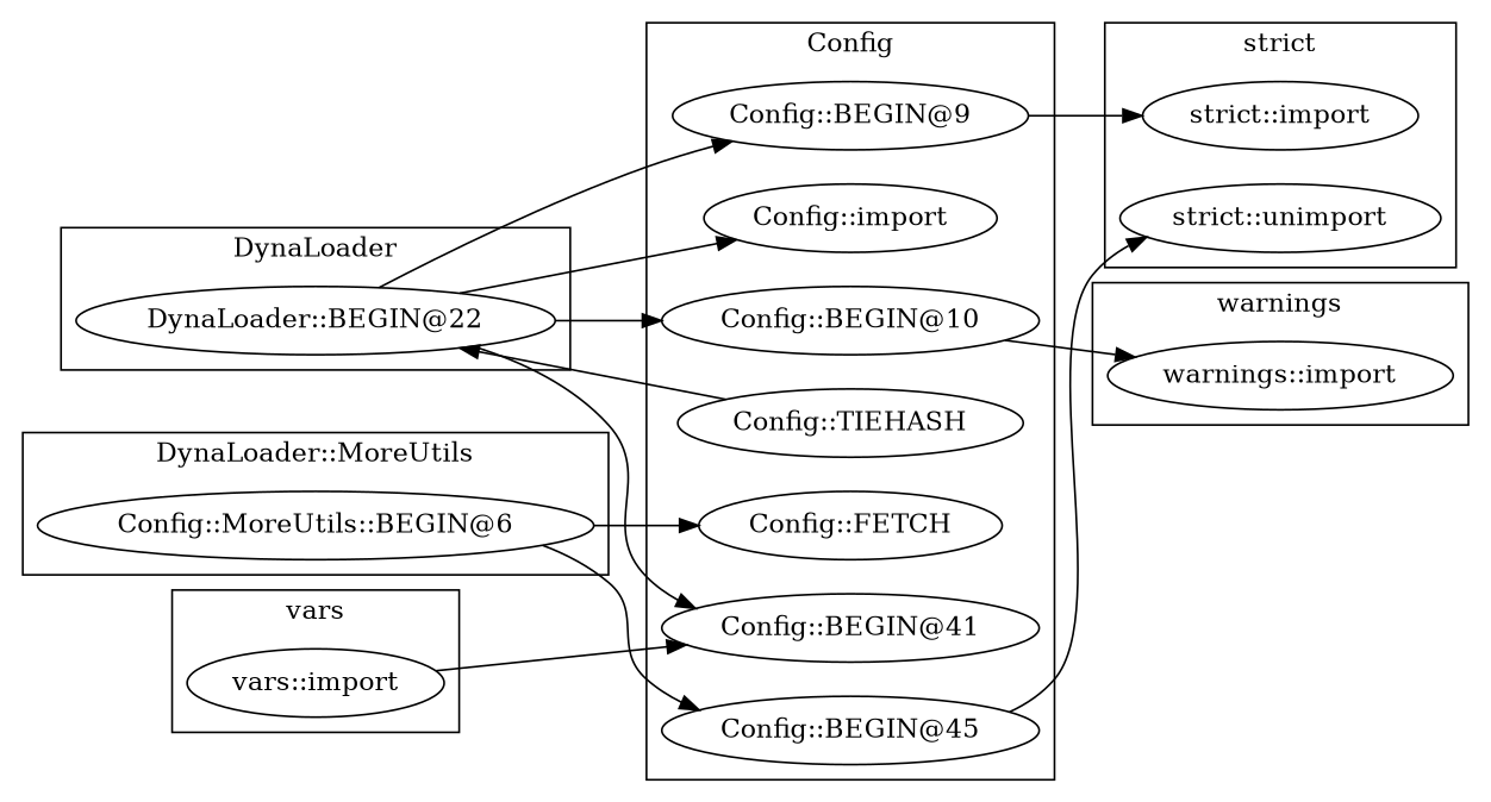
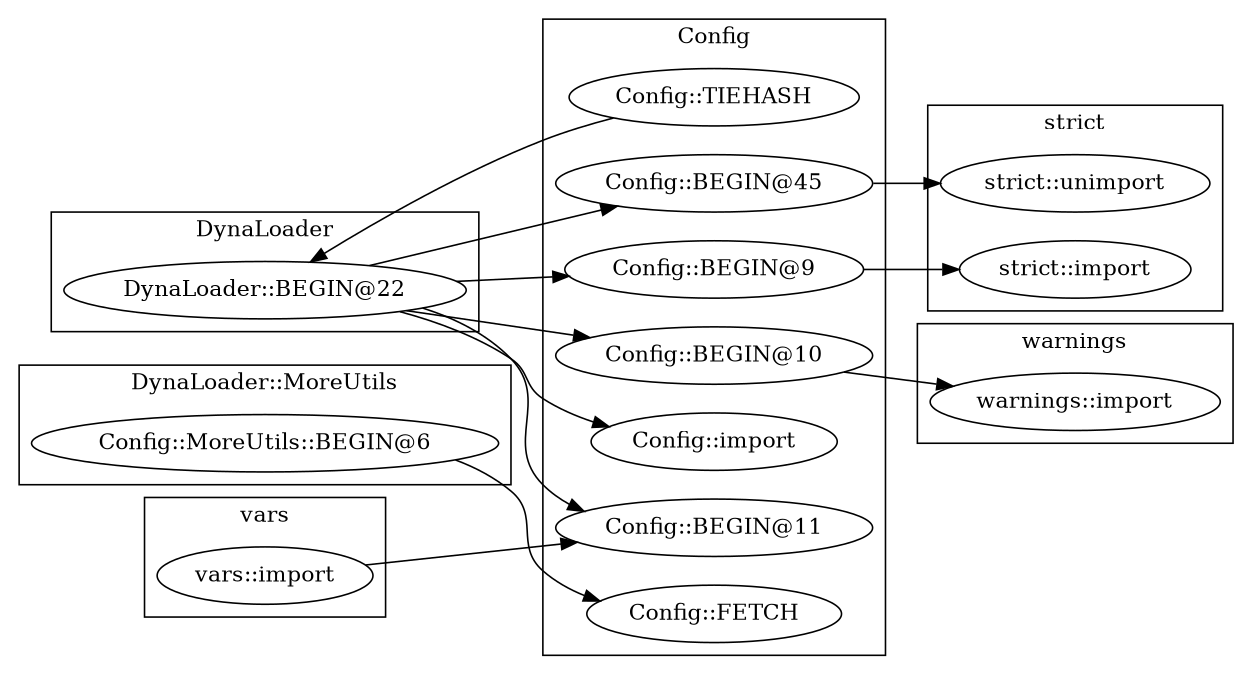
  digraph {
    rankdir=LR
-   "Config::BEGIN@11" [label="Config::BEGIN@41"]
+   "Config::BEGIN@11"
    "Config::TIEHASH"
    "Config::BEGIN@45"
    "Config::BEGIN@10"
    "Config::BEGIN@9"
    "Config::import"
    "Config::FETCH"
    "DynaLoader::BEGIN@22"
    n9 [label="Config::MoreUtils::BEGIN@6"]
    "warnings::import"
    "vars::import"
    "strict::import"
    "strict::unimport"
    subgraph cluster_1 {
      label=Config
      "Config::BEGIN@11"
      "Config::TIEHASH"
      "Config::BEGIN@45"
      "Config::BEGIN@10"
      "Config::BEGIN@9"
      "Config::import"
      "Config::FETCH"
    }
    subgraph cluster_2 {
      label=DynaLoader
      "DynaLoader::BEGIN@22"
    }
    subgraph cluster_3 {
      label="DynaLoader::MoreUtils"
      n9
    }
    subgraph cluster_4 {
      label=warnings
      "warnings::import"
    }
    subgraph cluster_5 {
      label=vars
      "vars::import"
    }
    subgraph cluster_6 {
      label="strict"
      "strict::import"
      "strict::unimport"
    }
    "Config::TIEHASH" -> "DynaLoader::BEGIN@22"
    "Config::BEGIN@45" -> "strict::unimport"
    "Config::BEGIN@10" -> "warnings::import"
    "Config::BEGIN@9" -> "strict::import"
    "DynaLoader::BEGIN@22" -> "Config::BEGIN@11"
-   n9 -> "Config::BEGIN@45"
+   "DynaLoader::BEGIN@22" -> "Config::BEGIN@45"
    "DynaLoader::BEGIN@22" -> "Config::BEGIN@10"
    "DynaLoader::BEGIN@22" -> "Config::BEGIN@9"
    "DynaLoader::BEGIN@22" -> "Config::import"
    n9 -> "Config::FETCH"
    "vars::import" -> "Config::BEGIN@11"
  }
